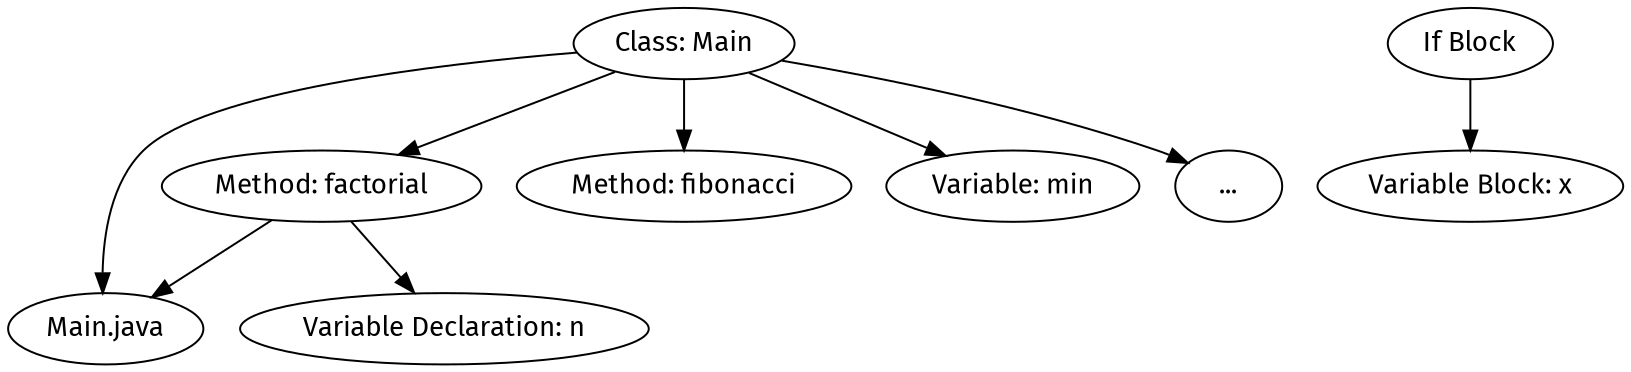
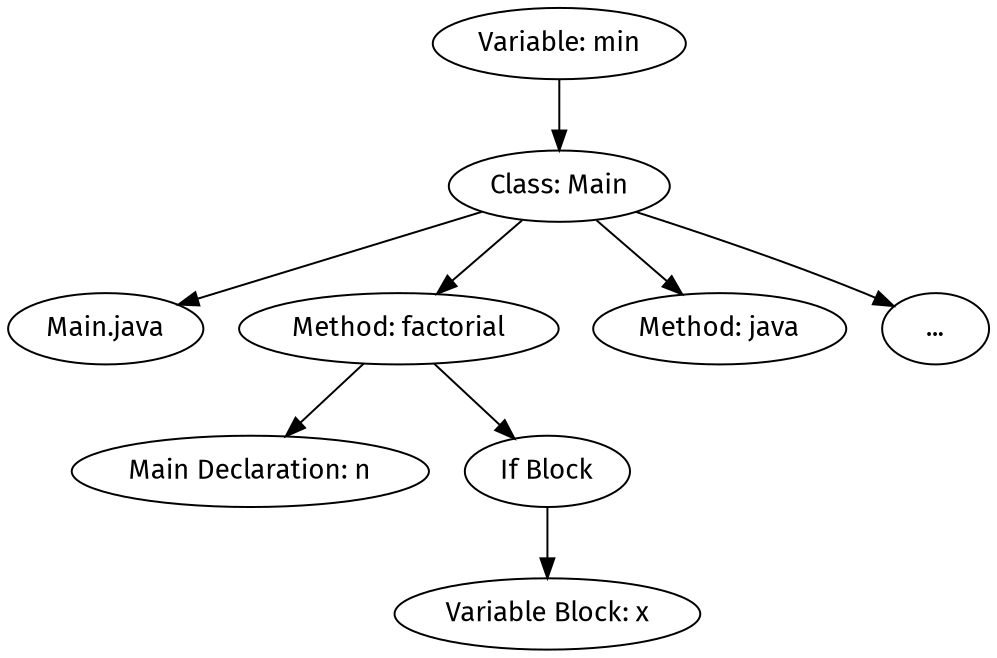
  digraph {
    fontname="Fira Sans"
    node [fontname="Fira Sans" shape=ellipse]
    edge [fontname="Fira Sans"]
    n1 [label="Main.java"]
    n2 [label="Class: Main"]
    n3 [label="Method: factorial"]
-   n4 [label="Method: fibonacci"]
+   n4 [label="Method: java"]
    n5 [label="Variable: min"]
    n6 [label="..."]
-   n7 [label="Variable Declaration: n"]
+   n7 [label="Main Declaration: n"]
    n8 [label="If Block"]
    n9 [label="Variable Block: x"]
    n2 -> n1
    n2 -> n3
    n2 -> n4
-   n2 -> n5
+   n5 -> n2
    n2 -> n6
    n3 -> n7
-   n3 -> n1
+   n3 -> n8
    n8 -> n9
  }
